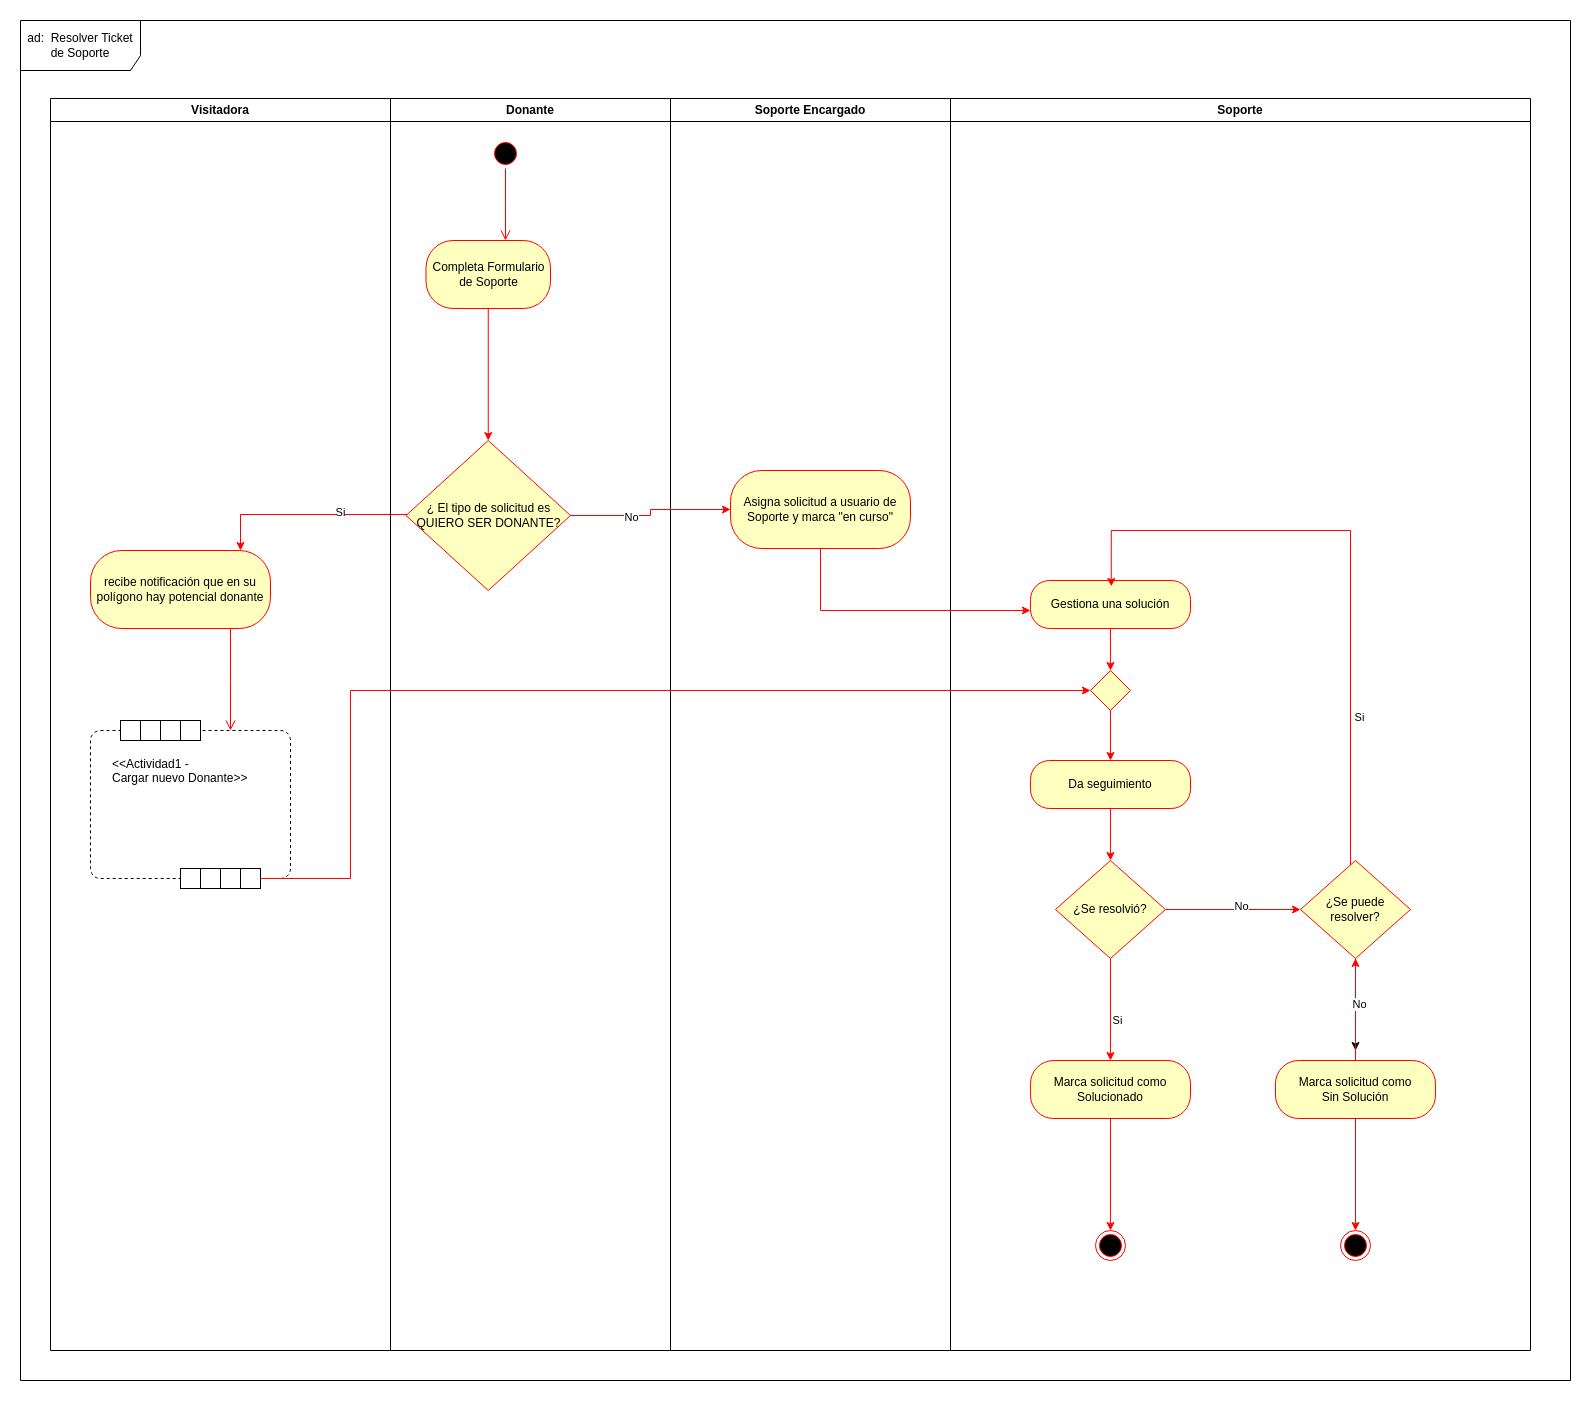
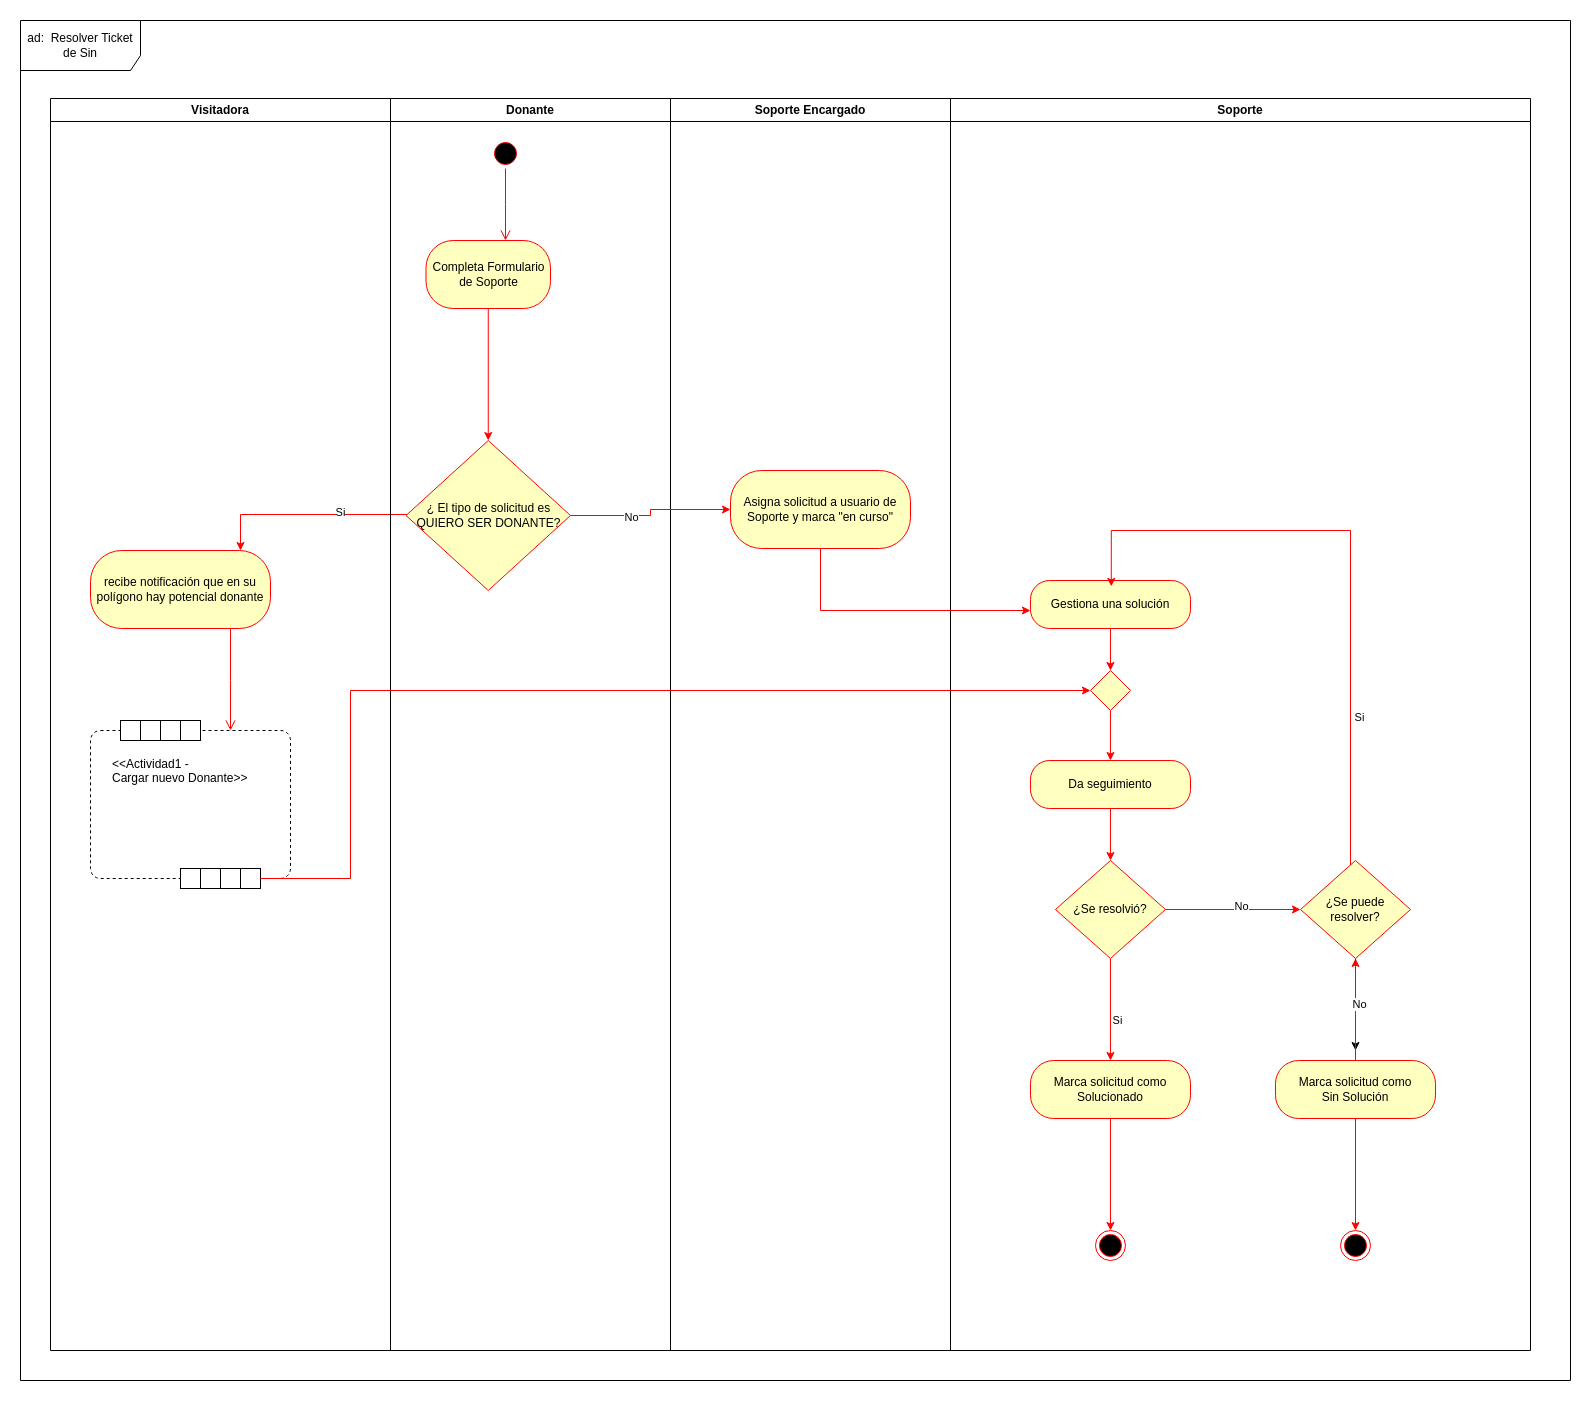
  <mxCell id="0" />
  <mxCell id="1" parent="0" />
  <mxCell id="2" value="Donante" style="swimlane;whiteSpace=wrap" vertex="1" parent="1"><mxGeometry x="390" y="98" width="280" height="1252" as="geometry" /></mxCell>
  <mxCell id="3" value="" style="ellipse;shape=startState;fillColor=#000000;strokeColor=#ff0000;" vertex="1" parent="2"><mxGeometry x="100" y="40" width="30" height="30" as="geometry" /></mxCell>
  <mxCell id="4" value="" style="edgeStyle=elbowEdgeStyle;elbow=horizontal;verticalAlign=bottom;endArrow=open;endSize=8;strokeColor=#FF0000;endFill=1;rounded=0" edge="1" parent="2" source="3" target="5"><mxGeometry x="100" y="40" as="geometry"><mxPoint x="115.5" y="110" as="targetPoint" /></mxGeometry></mxCell>
  <mxCell id="5" value="Completa Formulario de Soporte" style="rounded=1;whiteSpace=wrap;html=1;arcSize=40;fontColor=#000000;fillColor=#ffffc0;strokeColor=#ff0000;" vertex="1" parent="2"><mxGeometry x="35.5" y="142" width="124.5" height="68" as="geometry" /></mxCell>
  <mxCell id="6" value="¿ El tipo de solicitud es QUIERO SER DONANTE?" style="rhombus;whiteSpace=wrap;html=1;fontColor=#000000;fillColor=#ffffc0;strokeColor=#ff0000;" vertex="1" parent="2"><mxGeometry x="15.5" y="342" width="164.5" height="150" as="geometry" /></mxCell>
  <mxCell id="7" value="recibe notificación que en su polígono hay potencial donante" style="rounded=1;whiteSpace=wrap;html=1;arcSize=40;fontColor=#000000;fillColor=#ffffc0;strokeColor=#ff0000;" vertex="1" parent="2"><mxGeometry x="-300" y="452" width="180" height="78" as="geometry" /></mxCell>
  <mxCell id="8" value="&amp;lt;&amp;lt;Actividad1 -&amp;nbsp;&lt;div&gt;Cargar nuevo Donante&amp;gt;&amp;gt;&lt;/div&gt;" style="html=1;dashed=1;rounded=1;absoluteArcSize=1;arcSize=20;verticalAlign=top;align=left;spacingTop=20;spacingLeft=20;whiteSpace=wrap;" vertex="1" parent="2"><mxGeometry x="-300" y="632" width="200" height="148" as="geometry" /></mxCell>
  <mxCell id="9" value="" style="group;resizeWidth=0;resizeHeight=0;" vertex="1" parent="8"><mxGeometry width="80" height="20" relative="1" as="geometry"><mxPoint x="30" y="-10" as="offset" /></mxGeometry></mxCell>
  <mxCell id="10" value="" style="resizeWidth=0;resizeHeight=0;points=[[0,0],[0.5,0],[1,0]];html=1;" vertex="1" parent="9"><mxGeometry width="20" height="20" relative="1" as="geometry"><mxPoint as="offset" /></mxGeometry></mxCell>
  <mxCell id="11" value="" style="resizeWidth=0;resizeHeight=0;points=[[0,0],[0.5,0],[1,0]];html=1;" vertex="1" parent="9"><mxGeometry width="20" height="20" relative="1" as="geometry"><mxPoint x="20" as="offset" /></mxGeometry></mxCell>
  <mxCell id="12" value="" style="resizeWidth=0;resizeHeight=0;points=[[0,0],[0.5,0],[1,0]];html=1;" vertex="1" parent="9"><mxGeometry width="20" height="20" relative="1" as="geometry"><mxPoint x="40" as="offset" /></mxGeometry></mxCell>
  <mxCell id="13" value="" style="resizeWidth=0;resizeHeight=0;points=[[0,0],[0.5,0],[1,0]];html=1;" vertex="1" parent="9"><mxGeometry width="20" height="20" relative="1" as="geometry"><mxPoint x="60" as="offset" /></mxGeometry></mxCell>
  <mxCell id="14" value="" style="group;resizeWidth=0;resizeHeight=0;html=1;" vertex="1" parent="8"><mxGeometry x="1" y="1" width="80" height="20" relative="1" as="geometry"><mxPoint x="-110" y="-10" as="offset" /></mxGeometry></mxCell>
  <mxCell id="15" value="" style="resizeWidth=0;resizeHeight=0;points=[[0,1],[0.5,1],[1,1]];html=1;" vertex="1" parent="14"><mxGeometry width="20" height="20" relative="1" as="geometry"><mxPoint as="offset" /></mxGeometry></mxCell>
  <mxCell id="16" value="" style="resizeWidth=0;resizeHeight=0;points=[[0,1],[0.5,1],[1,1]];html=1;" vertex="1" parent="14"><mxGeometry width="20" height="20" relative="1" as="geometry"><mxPoint x="20" as="offset" /></mxGeometry></mxCell>
  <mxCell id="17" value="" style="resizeWidth=0;resizeHeight=0;points=[[0,1],[0.5,1],[1,1]];html=1;" vertex="1" parent="14"><mxGeometry width="20" height="20" relative="1" as="geometry"><mxPoint x="40" as="offset" /></mxGeometry></mxCell>
  <mxCell id="18" value="" style="resizeWidth=0;resizeHeight=0;points=[[0,1],[0.5,1],[1,1]];html=1;" vertex="1" parent="14"><mxGeometry width="20" height="20" relative="1" as="geometry"><mxPoint x="60" as="offset" /></mxGeometry></mxCell>
  <mxCell id="19" value="" style="edgeStyle=orthogonalEdgeStyle;html=1;verticalAlign=bottom;endArrow=open;endSize=8;strokeColor=#ff0000;rounded=0;" edge="1" parent="2" source="7" target="8"><mxGeometry relative="1" as="geometry"><mxPoint x="-210" y="602" as="targetPoint" /><Array as="points"><mxPoint x="-160" y="582" /><mxPoint x="-160" y="582" /></Array></mxGeometry></mxCell>
  <mxCell id="20" style="edgeStyle=orthogonalEdgeStyle;rounded=0;orthogonalLoop=1;jettySize=auto;html=1;strokeColor=#ff0000;" edge="1" parent="2" source="6" target="7"><mxGeometry relative="1" as="geometry"><Array as="points"><mxPoint x="-150" y="416" /></Array></mxGeometry></mxCell>
  <mxCell id="21" value="Si" style="edgeLabel;html=1;align=center;verticalAlign=middle;resizable=0;points=[];" connectable="0" vertex="1" parent="20"><mxGeometry x="-0.343" y="-3" relative="1" as="geometry"><mxPoint as="offset" /></mxGeometry></mxCell>
  <mxCell id="22" style="edgeStyle=orthogonalEdgeStyle;rounded=0;orthogonalLoop=1;jettySize=auto;html=1;strokeColor=#ff0000;" edge="1" parent="2" source="5" target="6"><mxGeometry relative="1" as="geometry"><mxPoint x="97.6" y="238.97" as="targetPoint" /></mxGeometry></mxCell>
  <mxCell id="23" value="Soporte Encargado" style="swimlane;whiteSpace=wrap" vertex="1" parent="1"><mxGeometry x="670" y="98" width="280" height="1252" as="geometry" /></mxCell>
  <mxCell id="24" value="Soporte" style="swimlane;whiteSpace=wrap" vertex="1" parent="1"><mxGeometry x="950" y="98" width="580" height="1252" as="geometry" /></mxCell>
  <mxCell id="25" style="edgeStyle=orthogonalEdgeStyle;rounded=0;orthogonalLoop=1;jettySize=auto;html=1;strokeColor=#ff0000;" edge="1" parent="24" source="26" target="47"><mxGeometry relative="1" as="geometry" /></mxCell>
  <mxCell id="26" value="Gestiona una solución" style="rounded=1;whiteSpace=wrap;html=1;arcSize=40;fontColor=#000000;fillColor=#ffffc0;strokeColor=#ff0000;" vertex="1" parent="24"><mxGeometry x="79.96" y="482" width="160.04" height="48" as="geometry" /></mxCell>
  <mxCell id="27" style="edgeStyle=orthogonalEdgeStyle;rounded=0;orthogonalLoop=1;jettySize=auto;html=1;strokeColor=#ff0000;" edge="1" parent="24" source="28" target="33"><mxGeometry relative="1" as="geometry" /></mxCell>
  <mxCell id="28" value="Da seguimiento" style="rounded=1;whiteSpace=wrap;html=1;arcSize=40;fontColor=#000000;fillColor=#ffffc0;strokeColor=#ff0000;" vertex="1" parent="24"><mxGeometry x="79.96" y="662" width="160.04" height="48" as="geometry" /></mxCell>
  <mxCell id="29" style="edgeStyle=orthogonalEdgeStyle;rounded=0;orthogonalLoop=1;jettySize=auto;html=1;strokeColor=#ff0000;" edge="1" parent="24" source="33" target="35"><mxGeometry relative="1" as="geometry" /></mxCell>
  <mxCell id="30" value="No" style="edgeLabel;html=1;align=center;verticalAlign=middle;resizable=0;points=[];" connectable="0" vertex="1" parent="29"><mxGeometry x="0.13" y="4" relative="1" as="geometry"><mxPoint as="offset" /></mxGeometry></mxCell>
  <mxCell id="31" style="edgeStyle=orthogonalEdgeStyle;rounded=0;orthogonalLoop=1;jettySize=auto;html=1;strokeColor=#ff0000;" edge="1" parent="24" source="33" target="44"><mxGeometry relative="1" as="geometry" /></mxCell>
  <mxCell id="32" value="Si" style="edgeLabel;html=1;align=center;verticalAlign=middle;resizable=0;points=[];" connectable="0" vertex="1" parent="31"><mxGeometry x="0.198" y="7" relative="1" as="geometry"><mxPoint as="offset" /></mxGeometry></mxCell>
  <mxCell id="33" value="¿Se resolvió?" style="rhombus;whiteSpace=wrap;html=1;fontColor=#000000;fillColor=#ffffc0;strokeColor=#ff0000;" vertex="1" parent="24"><mxGeometry x="104.98" y="762" width="110" height="98" as="geometry" /></mxCell>
  <mxCell id="34" style="edgeStyle=orthogonalEdgeStyle;rounded=0;orthogonalLoop=1;jettySize=auto;html=1;" edge="1" parent="24" source="35"><mxGeometry relative="1" as="geometry"><mxPoint x="405" y="952" as="targetPoint" /></mxGeometry></mxCell>
  <mxCell id="35" value="¿Se puede resolver?" style="rhombus;whiteSpace=wrap;html=1;fontColor=#000000;fillColor=#ffffc0;strokeColor=#ff0000;" vertex="1" parent="24"><mxGeometry x="350" y="762" width="110" height="98" as="geometry" /></mxCell>
  <mxCell id="36" value="" style="edgeStyle=orthogonalEdgeStyle;rounded=0;orthogonalLoop=1;jettySize=auto;html=1;strokeColor=#ff0000;" edge="1" parent="24" source="39" target="35"><mxGeometry relative="1" as="geometry" /></mxCell>
  <mxCell id="37" value="No" style="edgeLabel;html=1;align=center;verticalAlign=middle;resizable=0;points=[];" connectable="0" vertex="1" parent="36"><mxGeometry x="0.125" y="-3" relative="1" as="geometry"><mxPoint as="offset" /></mxGeometry></mxCell>
  <mxCell id="38" style="edgeStyle=orthogonalEdgeStyle;rounded=0;orthogonalLoop=1;jettySize=auto;html=1;strokeColor=#ff0000;" edge="1" parent="24" source="39" target="40"><mxGeometry relative="1" as="geometry" /></mxCell>
  <mxCell id="39" value="Marca solicitud como&lt;br&gt;Sin Solución" style="rounded=1;whiteSpace=wrap;html=1;arcSize=40;fontColor=#000000;fillColor=#ffffc0;strokeColor=#ff0000;" vertex="1" parent="24"><mxGeometry x="324.98" y="962" width="160.04" height="58" as="geometry" /></mxCell>
  <mxCell id="40" value="" style="ellipse;html=1;shape=endState;fillColor=#000000;strokeColor=#ff0000;" vertex="1" parent="24"><mxGeometry x="390" y="1132" width="30" height="30" as="geometry" /></mxCell>
  <mxCell id="41" style="edgeStyle=orthogonalEdgeStyle;rounded=0;orthogonalLoop=1;jettySize=auto;html=1;entryX=0.505;entryY=0.122;entryDx=0;entryDy=0;entryPerimeter=0;strokeColor=#ff0000;" edge="1" parent="24" source="35" target="26"><mxGeometry relative="1" as="geometry"><mxPoint x="160" y="472" as="targetPoint" /><Array as="points"><mxPoint x="400" y="432" /><mxPoint x="161" y="432" /></Array></mxGeometry></mxCell>
  <mxCell id="42" value="Si" style="edgeLabel;html=1;align=center;verticalAlign=middle;resizable=0;points=[];" connectable="0" vertex="1" parent="41"><mxGeometry x="-0.534" y="-8" relative="1" as="geometry"><mxPoint y="-1" as="offset" /></mxGeometry></mxCell>
  <mxCell id="43" style="edgeStyle=orthogonalEdgeStyle;rounded=0;orthogonalLoop=1;jettySize=auto;html=1;strokeColor=#ff0000;" edge="1" parent="24" source="44" target="45"><mxGeometry relative="1" as="geometry" /></mxCell>
  <mxCell id="44" value="Marca solicitud como&lt;br&gt;Solucionado" style="rounded=1;whiteSpace=wrap;html=1;arcSize=40;fontColor=#000000;fillColor=#ffffc0;strokeColor=#ff0000;" vertex="1" parent="24"><mxGeometry x="79.96" y="962" width="160.04" height="58" as="geometry" /></mxCell>
  <mxCell id="45" value="" style="ellipse;html=1;shape=endState;fillColor=#000000;strokeColor=#ff0000;" vertex="1" parent="24"><mxGeometry x="144.98" y="1132" width="30" height="30" as="geometry" /></mxCell>
  <mxCell id="46" style="edgeStyle=orthogonalEdgeStyle;rounded=0;orthogonalLoop=1;jettySize=auto;html=1;strokeColor=#ff0000;" edge="1" parent="24" source="47" target="28"><mxGeometry relative="1" as="geometry" /></mxCell>
  <mxCell id="47" value="" style="rhombus;whiteSpace=wrap;html=1;fontColor=#000000;fillColor=#ffffc0;strokeColor=#ff0000;" vertex="1" parent="24"><mxGeometry x="139.97" y="572" width="40.02" height="40" as="geometry" /></mxCell>
  <mxCell id="48" value="Visitadora" style="swimlane;whiteSpace=wrap" vertex="1" parent="1"><mxGeometry x="50" y="98" width="340" height="1252" as="geometry" /></mxCell>
  <mxCell id="49" style="edgeStyle=orthogonalEdgeStyle;rounded=0;orthogonalLoop=1;jettySize=auto;html=1;strokeColor=#ff0000;" edge="1" parent="1" source="50" target="26"><mxGeometry relative="1" as="geometry"><Array as="points"><mxPoint x="820" y="610" /></Array></mxGeometry></mxCell>
  <mxCell id="50" value="Asigna solicitud a usuario de Soporte y marca &quot;en curso&quot;" style="rounded=1;whiteSpace=wrap;html=1;arcSize=40;fontColor=#000000;fillColor=#ffffc0;strokeColor=#ff0000;" vertex="1" parent="1"><mxGeometry x="730" y="470" width="180" height="78" as="geometry" /></mxCell>
  <mxCell id="51" style="edgeStyle=orthogonalEdgeStyle;rounded=0;orthogonalLoop=1;jettySize=auto;html=1;strokeColor=#ff0000;" edge="1" parent="1" source="14" target="47"><mxGeometry relative="1" as="geometry"><Array as="points"><mxPoint x="350" y="878" /><mxPoint x="350" y="690" /></Array></mxGeometry></mxCell>
- <mxCell id="52" value="ad:&amp;nbsp; Resolver Ticket de Soporte" style="shape=umlFrame;whiteSpace=wrap;html=1;pointerEvents=0;width=120;height=50;" vertex="1" parent="1"><mxGeometry x="20" y="20" width="1550" height="1360" as="geometry" /></mxCell>
+ <mxCell id="52" value="ad:&amp;nbsp; Resolver Ticket de Sin" style="shape=umlFrame;whiteSpace=wrap;html=1;pointerEvents=0;width=120;height=50;" vertex="1" parent="1"><mxGeometry x="20" y="20" width="1550" height="1360" as="geometry" /></mxCell>
  <mxCell id="53" style="edgeStyle=orthogonalEdgeStyle;rounded=0;orthogonalLoop=1;jettySize=auto;html=1;strokeColor=#ff0000;" edge="1" parent="1" source="6" target="50"><mxGeometry relative="1" as="geometry" /></mxCell>
  <mxCell id="54" value="No" style="edgeLabel;html=1;align=center;verticalAlign=middle;resizable=0;points=[];" connectable="0" vertex="1" parent="53"><mxGeometry x="-0.277" y="-1" relative="1" as="geometry"><mxPoint as="offset" /></mxGeometry></mxCell>
